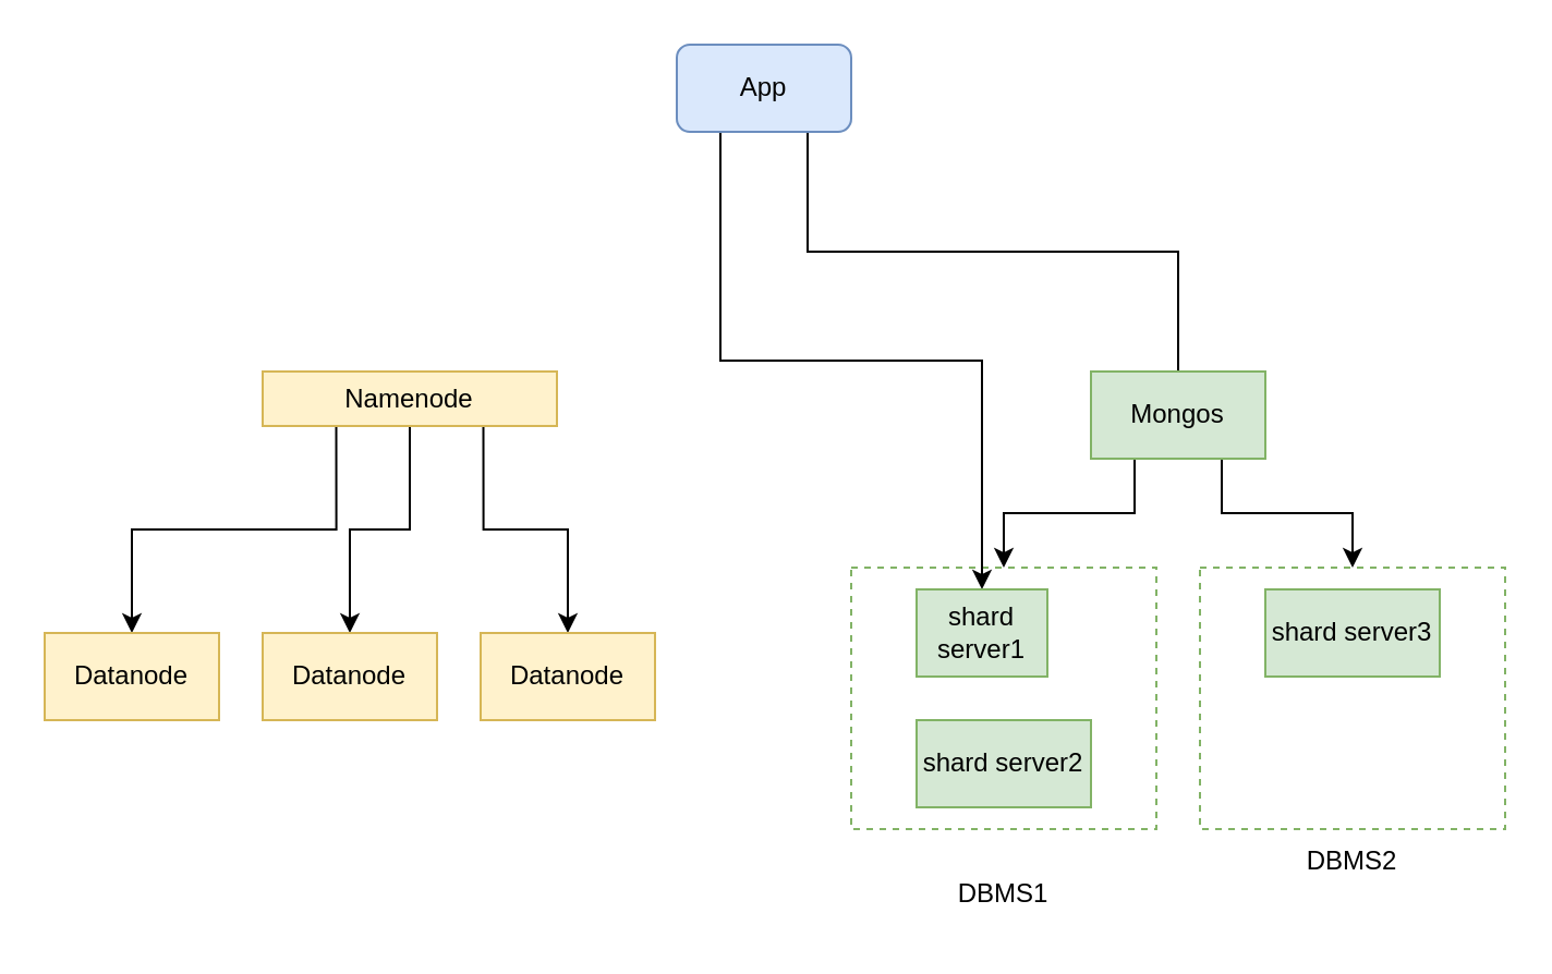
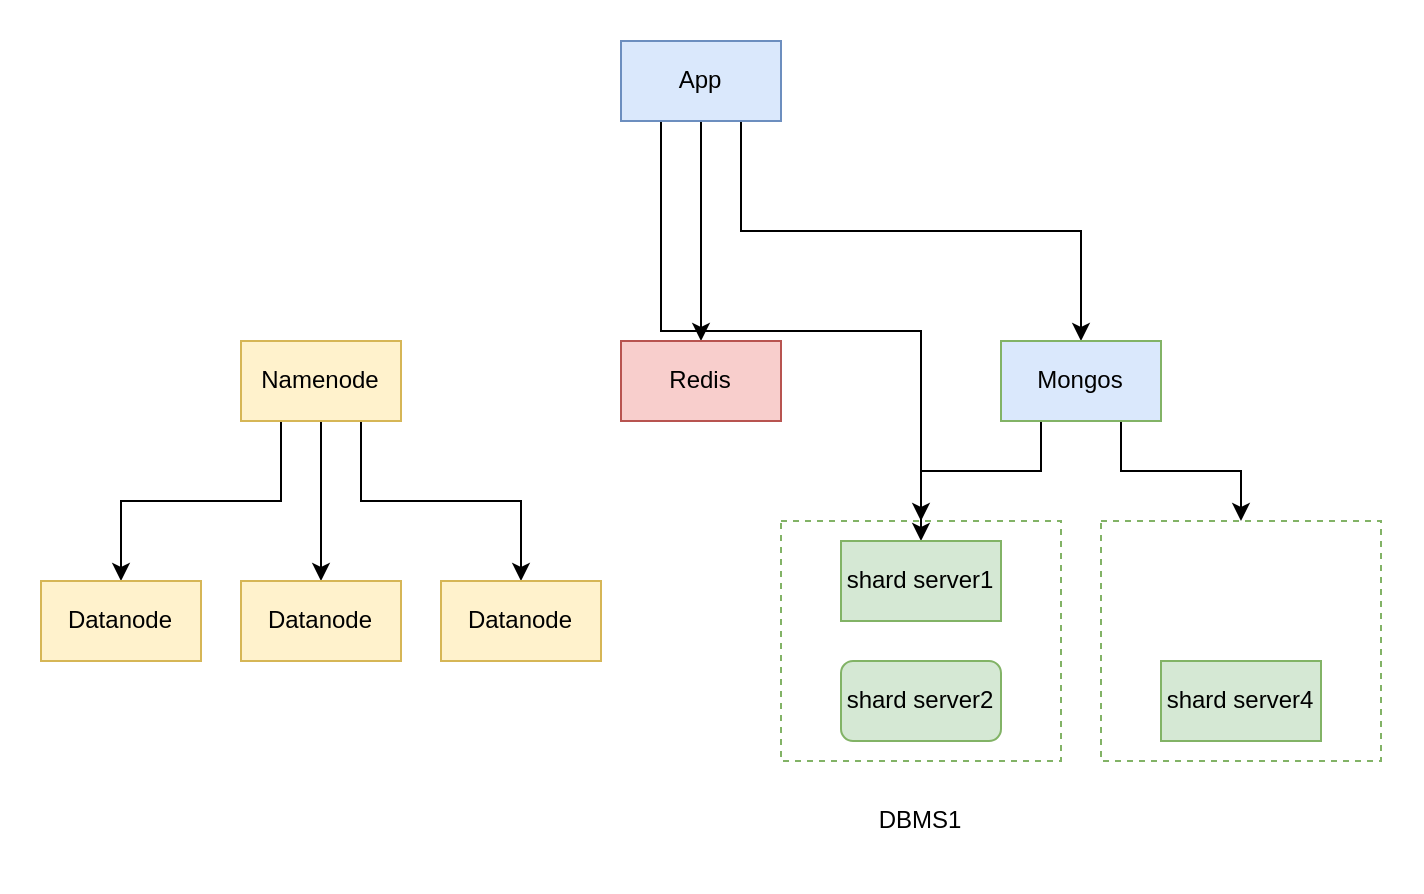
  <mxCell id="0" />
  <mxCell id="1" parent="0" />
  <mxCell id="2" value="" style="rounded=0;whiteSpace=wrap;html=1;fillColor=none;strokeColor=#82b366;dashed=1;" vertex="1" parent="1"><mxGeometry x="390" y="260" width="140" height="120" as="geometry" /></mxCell>
- <mxCell id="4" style="edgeStyle=orthogonalEdgeStyle;rounded=0;orthogonalLoop=1;jettySize=auto;html=1;exitX=0.75;exitY=1;exitDx=0;exitDy=0;entryX=0.5;entryY=0;entryDx=0;entryDy=0;endArrow=none;" edge="1" parent="1" source="6" target="14"><mxGeometry relative="1" as="geometry" /></mxCell>
+ <mxCell id="3" style="edgeStyle=orthogonalEdgeStyle;rounded=0;orthogonalLoop=1;jettySize=auto;html=1;exitX=0.5;exitY=1;exitDx=0;exitDy=0;" edge="1" parent="1" source="6" target="7"><mxGeometry relative="1" as="geometry" /></mxCell>
+ <mxCell id="4" style="edgeStyle=orthogonalEdgeStyle;rounded=0;orthogonalLoop=1;jettySize=auto;html=1;exitX=0.75;exitY=1;exitDx=0;exitDy=0;entryX=0.5;entryY=0;entryDx=0;entryDy=0;" edge="1" parent="1" source="6" target="14"><mxGeometry relative="1" as="geometry" /></mxCell>
  <mxCell id="5" style="edgeStyle=orthogonalEdgeStyle;rounded=0;orthogonalLoop=1;jettySize=auto;html=1;exitX=0.25;exitY=1;exitDx=0;exitDy=0;" edge="1" parent="1" source="6" target="18"><mxGeometry relative="1" as="geometry" /></mxCell>
- <mxCell id="6" value="App" style="whiteSpace=wrap;html=1;fillColor=#dae8fc;strokeColor=#6c8ebf;rounded=1;" vertex="1" parent="1"><mxGeometry x="310" y="20" width="80" height="40" as="geometry" /></mxCell>
+ <mxCell id="6" value="App" style="rounded=0;whiteSpace=wrap;html=1;fillColor=#dae8fc;strokeColor=#6c8ebf;" vertex="1" parent="1"><mxGeometry x="310" y="20" width="80" height="40" as="geometry" /></mxCell>
+ <mxCell id="7" value="Redis" style="rounded=0;whiteSpace=wrap;html=1;fillColor=#f8cecc;strokeColor=#b85450;" vertex="1" parent="1"><mxGeometry x="310" y="170" width="80" height="40" as="geometry" /></mxCell>
  <mxCell id="8" style="edgeStyle=orthogonalEdgeStyle;rounded=0;orthogonalLoop=1;jettySize=auto;html=1;exitX=0.25;exitY=1;exitDx=0;exitDy=0;" edge="1" parent="1" source="11" target="15"><mxGeometry relative="1" as="geometry" /></mxCell>
  <mxCell id="9" style="edgeStyle=orthogonalEdgeStyle;rounded=0;orthogonalLoop=1;jettySize=auto;html=1;exitX=0.5;exitY=1;exitDx=0;exitDy=0;" edge="1" parent="1" source="11" target="16"><mxGeometry relative="1" as="geometry" /></mxCell>
  <mxCell id="10" style="edgeStyle=orthogonalEdgeStyle;rounded=0;orthogonalLoop=1;jettySize=auto;html=1;exitX=0.75;exitY=1;exitDx=0;exitDy=0;entryX=0.5;entryY=0;entryDx=0;entryDy=0;" edge="1" parent="1" source="11" target="17"><mxGeometry relative="1" as="geometry" /></mxCell>
- <mxCell id="11" value="Namenode" style="rounded=0;whiteSpace=wrap;html=1;fillColor=#fff2cc;strokeColor=#d6b656;" vertex="1" parent="1"><mxGeometry x="120" y="170" width="135" height="25" as="geometry" /></mxCell>
+ <mxCell id="11" value="Namenode" style="rounded=0;whiteSpace=wrap;html=1;fillColor=#fff2cc;strokeColor=#d6b656;" vertex="1" parent="1"><mxGeometry x="120" y="170" width="80" height="40" as="geometry" /></mxCell>
  <mxCell id="12" style="edgeStyle=orthogonalEdgeStyle;rounded=0;orthogonalLoop=1;jettySize=auto;html=1;exitX=0.25;exitY=1;exitDx=0;exitDy=0;" edge="1" parent="1" source="14" target="2"><mxGeometry relative="1" as="geometry" /></mxCell>
  <mxCell id="13" style="edgeStyle=orthogonalEdgeStyle;rounded=0;orthogonalLoop=1;jettySize=auto;html=1;exitX=0.75;exitY=1;exitDx=0;exitDy=0;entryX=0.5;entryY=0;entryDx=0;entryDy=0;" edge="1" parent="1" source="14" target="20"><mxGeometry relative="1" as="geometry" /></mxCell>
- <mxCell id="14" value="Mongos" style="rounded=0;whiteSpace=wrap;html=1;fillColor=#d5e8d4;strokeColor=#82b366;" vertex="1" parent="1"><mxGeometry x="500" y="170" width="80" height="40" as="geometry" /></mxCell>
+ <mxCell id="14" value="Mongos" style="rounded=0;whiteSpace=wrap;html=1;fillColor=#dae8fc;strokeColor=#82b366;" vertex="1" parent="1"><mxGeometry x="500" y="170" width="80" height="40" as="geometry" /></mxCell>
  <mxCell id="15" value="Datanode" style="rounded=0;whiteSpace=wrap;html=1;fillColor=#fff2cc;strokeColor=#d6b656;" vertex="1" parent="1"><mxGeometry x="20" y="290" width="80" height="40" as="geometry" /></mxCell>
  <mxCell id="16" value="Datanode" style="rounded=0;whiteSpace=wrap;html=1;fillColor=#fff2cc;strokeColor=#d6b656;" vertex="1" parent="1"><mxGeometry x="120" y="290" width="80" height="40" as="geometry" /></mxCell>
  <mxCell id="17" value="Datanode" style="rounded=0;whiteSpace=wrap;html=1;fillColor=#fff2cc;strokeColor=#d6b656;" vertex="1" parent="1"><mxGeometry x="220" y="290" width="80" height="40" as="geometry" /></mxCell>
- <mxCell id="18" value="shard server1" style="rounded=0;whiteSpace=wrap;html=1;fillColor=#d5e8d4;strokeColor=#82b366;" vertex="1" parent="1"><mxGeometry x="420" y="270" width="60" height="40" as="geometry" /></mxCell>
- <mxCell id="19" value="shard server2" style="rounded=0;whiteSpace=wrap;html=1;fillColor=#d5e8d4;strokeColor=#82b366;" vertex="1" parent="1"><mxGeometry x="420" y="330" width="80" height="40" as="geometry" /></mxCell>
+ <mxCell id="18" value="shard server1" style="rounded=0;whiteSpace=wrap;html=1;fillColor=#d5e8d4;strokeColor=#82b366;" vertex="1" parent="1"><mxGeometry x="420" y="270" width="80" height="40" as="geometry" /></mxCell>
+ <mxCell id="19" value="shard server2" style="whiteSpace=wrap;html=1;fillColor=#d5e8d4;strokeColor=#82b366;rounded=1;" vertex="1" parent="1"><mxGeometry x="420" y="330" width="80" height="40" as="geometry" /></mxCell>
  <mxCell id="20" value="" style="rounded=0;whiteSpace=wrap;html=1;fillColor=none;strokeColor=#82b366;dashed=1;" vertex="1" parent="1"><mxGeometry x="550" y="260" width="140" height="120" as="geometry" /></mxCell>
- <mxCell id="21" value="shard server3" style="rounded=0;whiteSpace=wrap;html=1;fillColor=#d5e8d4;strokeColor=#82b366;" vertex="1" parent="1"><mxGeometry x="580" y="270" width="80" height="40" as="geometry" /></mxCell>
+ <mxCell id="22" value="shard server4" style="rounded=0;whiteSpace=wrap;html=1;fillColor=#d5e8d4;strokeColor=#82b366;" vertex="1" parent="1"><mxGeometry x="580" y="330" width="80" height="40" as="geometry" /></mxCell>
  <mxCell id="23" value="DBMS1" style="text;html=1;strokeColor=none;fillColor=none;align=center;verticalAlign=middle;whiteSpace=wrap;rounded=0;dashed=1;" vertex="1" parent="1"><mxGeometry x="430" y="395" width="60" height="30" as="geometry" /></mxCell>
- <mxCell id="24" value="DBMS2" style="text;html=1;strokeColor=none;fillColor=none;align=center;verticalAlign=middle;whiteSpace=wrap;rounded=0;dashed=1;" vertex="1" parent="1"><mxGeometry x="590" y="380" width="60" height="30" as="geometry" /></mxCell>
